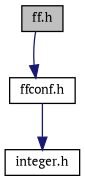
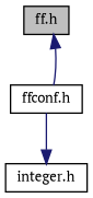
  digraph {
    fontname="PT Serif"
    node [color=black fillcolor=white fontname="PT Serif" fontsize=10 shape=record style=filled]
    edge [color=midnightblue fontname="PT Serif" fontsize=10 labelfontname=Helvetica labelfontsize=10 style=solid]
    n1 [fillcolor=grey75 fontcolor=black height=0.2 label="ff.h" width=0.4]
    n2 [height=0.2 label="ffconf.h" width=0.4]
    n3 [height=0.2 label="integer.h" width=0.4]
-   n1 -> n2
+   n2 -> n1
    n2 -> n3
  }
